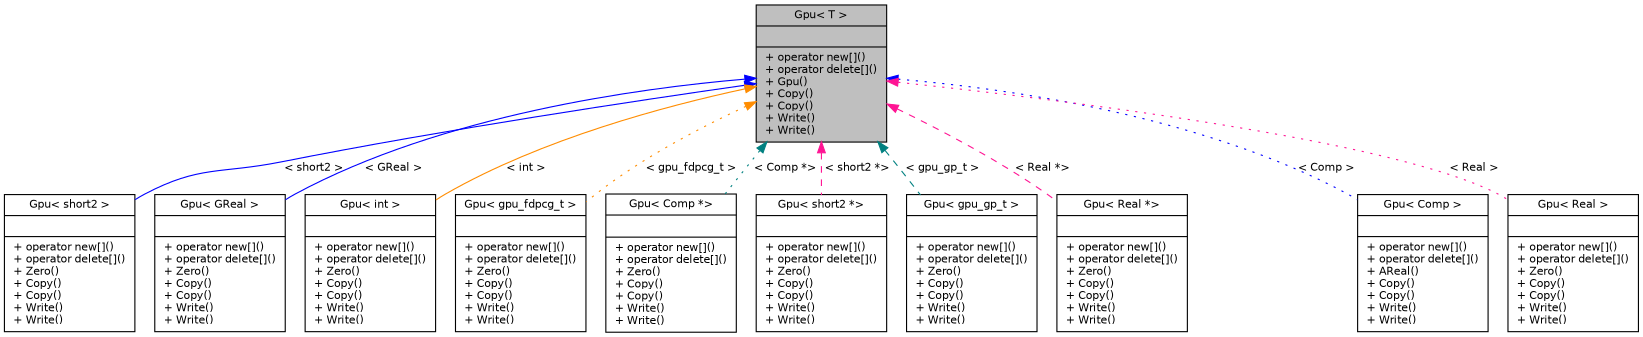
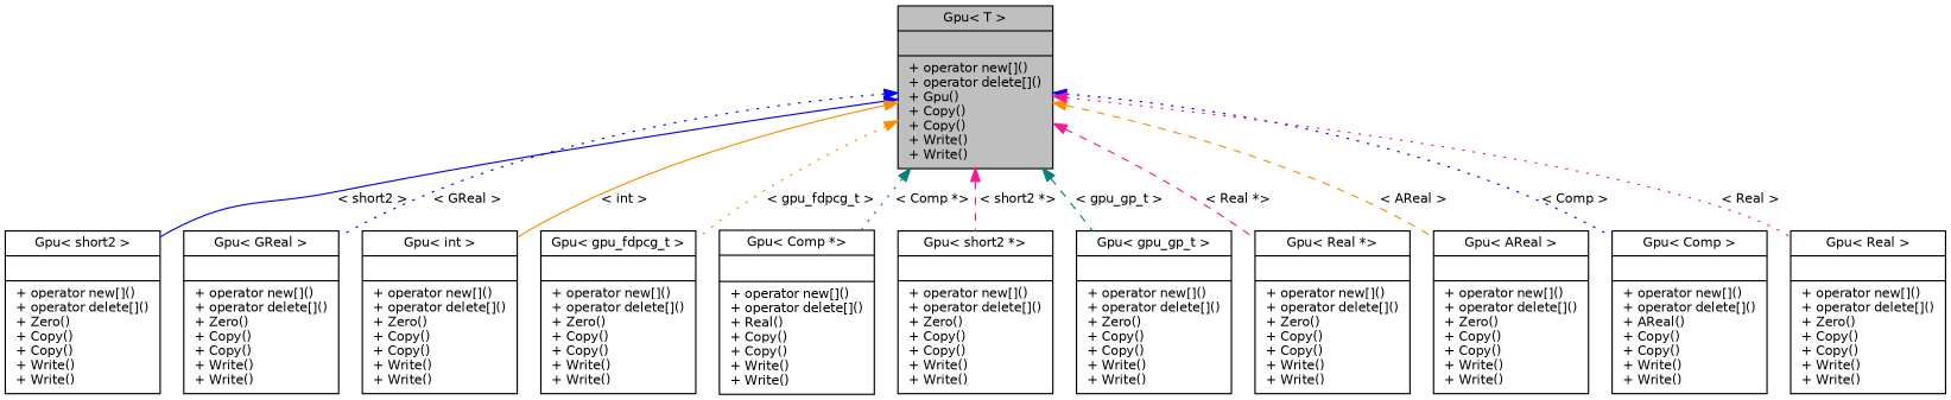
  digraph {
    node [color=black fontname=Helvetica fontsize=10 shape=record]
    edge [color=blue dir=back fontname=Helvetica fontsize=10 labelfontname=Helvetica labelfontsize=10 style=dotted]
    n1 [fillcolor=grey75 fontcolor=black height=0.2 label="{Gpu\< T \>\n||+ operator new[]()\l+ operator delete[]()\l+ Gpu()\l+ Copy()\l+ Copy()\l+ Write()\l+ Write()\l}" style=filled width=0.4]
    n2 [height=0.2 label="{Gpu\< short2 \>\n||+ operator new[]()\l+ operator delete[]()\l+ Zero()\l+ Copy()\l+ Copy()\l+ Write()\l+ Write()\l}" width=0.4]
    n3 [height=0.2 label="{Gpu\< GReal \>\n||+ operator new[]()\l+ operator delete[]()\l+ Zero()\l+ Copy()\l+ Copy()\l+ Write()\l+ Write()\l}" width=0.4]
    n4 [height=0.2 label="{Gpu\< int \>\n||+ operator new[]()\l+ operator delete[]()\l+ Zero()\l+ Copy()\l+ Copy()\l+ Write()\l+ Write()\l}" width=0.4]
    n5 [height=0.2 label="{Gpu\< gpu_fdpcg_t \>\n||+ operator new[]()\l+ operator delete[]()\l+ Zero()\l+ Copy()\l+ Copy()\l+ Write()\l+ Write()\l}" width=0.4]
-   n6 [height=0.2 label="{Gpu\< Comp *\>\n||+ operator new[]()\l+ operator delete[]()\l+ Zero()\l+ Copy()\l+ Copy()\l+ Write()\l+ Write()\l}" width=0.4]
+   n6 [height=0.2 label="{Gpu\< Comp *\>\n||+ operator new[]()\l+ operator delete[]()\l+ Real()\l+ Copy()\l+ Copy()\l+ Write()\l+ Write()\l}" width=0.4]
    n7 [height=0.2 label="{Gpu\< short2 *\>\n||+ operator new[]()\l+ operator delete[]()\l+ Zero()\l+ Copy()\l+ Copy()\l+ Write()\l+ Write()\l}" width=0.4]
    n8 [height=0.2 label="{Gpu\< gpu_gp_t \>\n||+ operator new[]()\l+ operator delete[]()\l+ Zero()\l+ Copy()\l+ Copy()\l+ Write()\l+ Write()\l}" width=0.4]
    n9 [height=0.2 label="{Gpu\< Real *\>\n||+ operator new[]()\l+ operator delete[]()\l+ Zero()\l+ Copy()\l+ Copy()\l+ Write()\l+ Write()\l}" width=0.4]
+   n10 [height=0.2 label="{Gpu\< AReal \>\n||+ operator new[]()\l+ operator delete[]()\l+ Zero()\l+ Copy()\l+ Copy()\l+ Write()\l+ Write()\l}" width=0.4]
    n11 [height=0.2 label="{Gpu\< Comp \>\n||+ operator new[]()\l+ operator delete[]()\l+ AReal()\l+ Copy()\l+ Copy()\l+ Write()\l+ Write()\l}" width=0.4]
    n12 [height=0.2 label="{Gpu\< Real \>\n||+ operator new[]()\l+ operator delete[]()\l+ Zero()\l+ Copy()\l+ Copy()\l+ Write()\l+ Write()\l}" width=0.4]
    n1 -> n2 [label=" \< short2 \>" style=solid]
-   n1 -> n3 [label=" \< GReal \>" style=solid]
+   n1 -> n3 [label=" \< GReal \>"]
    n1 -> n4 [color=darkorange label=" \< int \>" style=solid]
    n1 -> n5 [color=darkorange label=" \< gpu_fdpcg_t \>"]
    n1 -> n6 [color=teal label=" \< Comp *\>"]
    n1 -> n7 [color=deeppink label=" \< short2 *\>" style=dashed]
    n1 -> n8 [color=teal label=" \< gpu_gp_t \>" style=dashed]
    n1 -> n9 [color=deeppink label=" \< Real *\>" style=dashed]
+   n1 -> n10 [color=darkorange label=" \< AReal \>" style=dashed]
    n1 -> n11 [label=" \< Comp \>"]
    n1 -> n12 [color=deeppink label=" \< Real \>"]
  }
